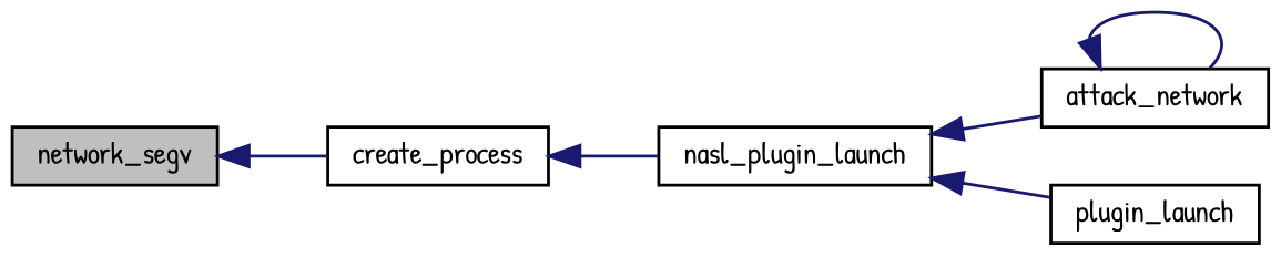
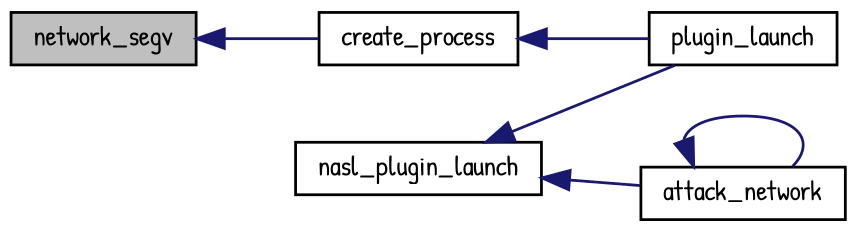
  digraph {
    fontname="Patrick Hand"
    rankdir=LR
    node [color=black fontname="Patrick Hand" fontsize=10 shape=record]
    edge [color=midnightblue dir=back fontname="Patrick Hand" fontsize=10 labelfontname=FreeSans labelfontsize=10 style=solid]
    n1 [fillcolor=grey75 fontcolor=black height=0.2 label=network_segv style=filled width=0.4]
    n2 [height=0.2 label=create_process width=0.4]
    n3 [height=0.2 label=nasl_plugin_launch width=0.4]
    n4 [height=0.2 label=attack_network width=0.4]
    n5 [height=0.2 label=plugin_launch width=0.4]
    n1 -> n2
-   n2 -> n3
+   n2 -> n5
    n3 -> n4
    n3 -> n5
    n4 -> n4
  }
